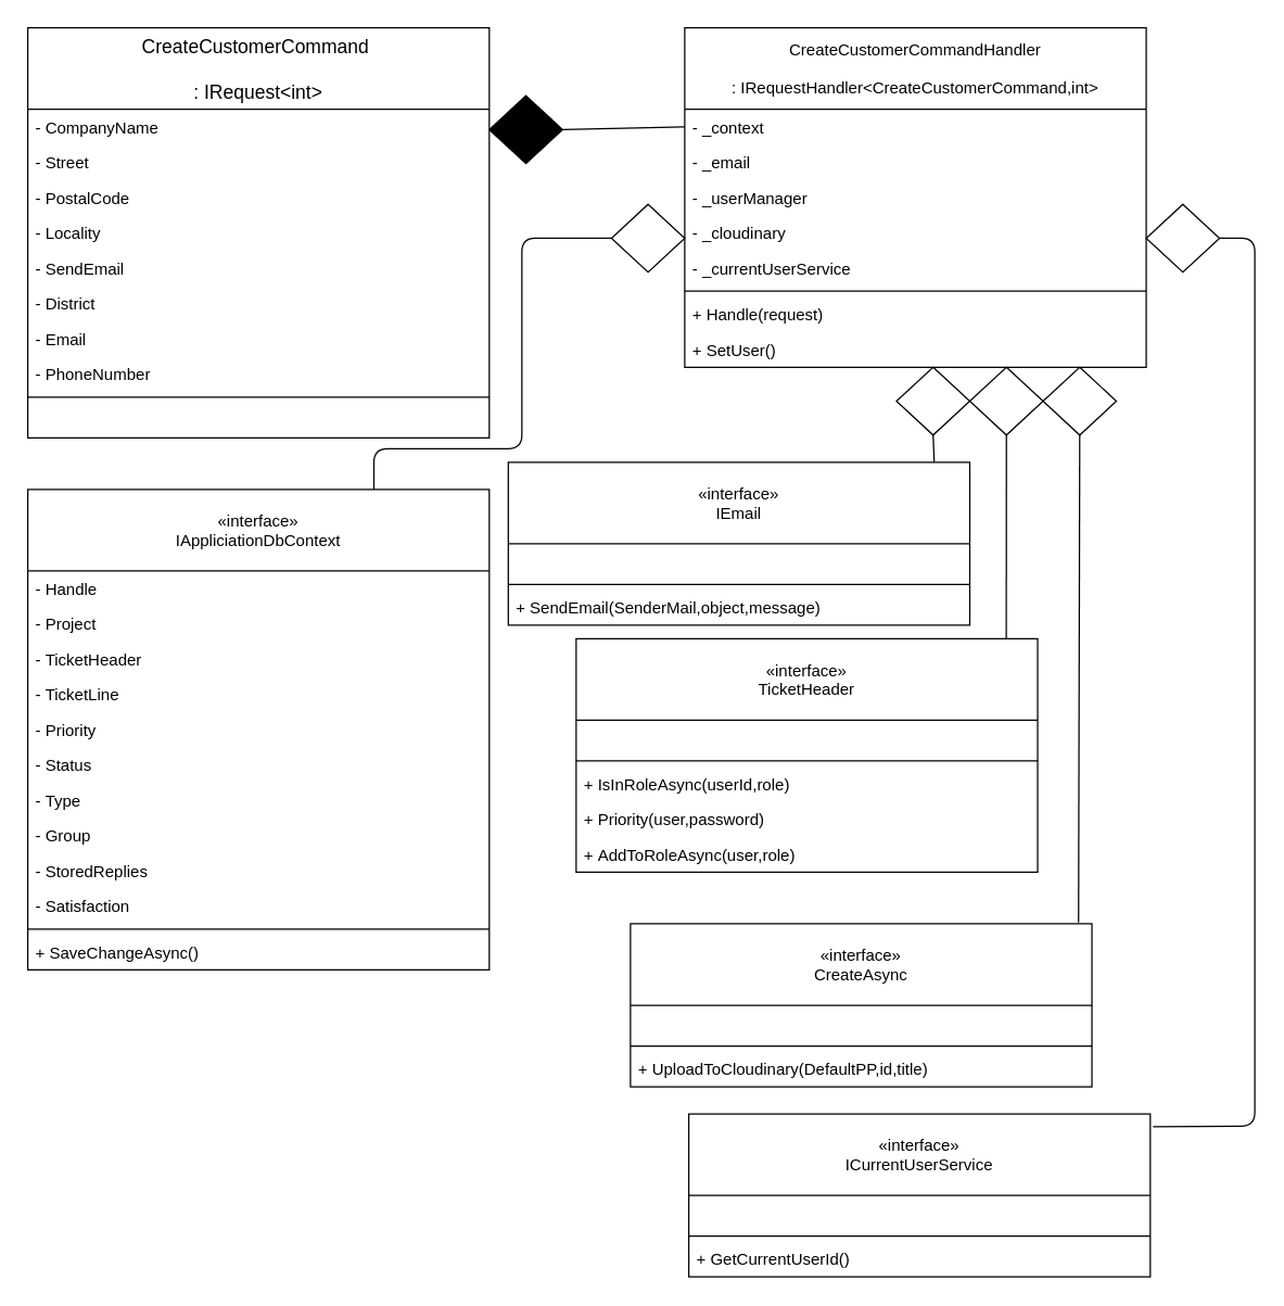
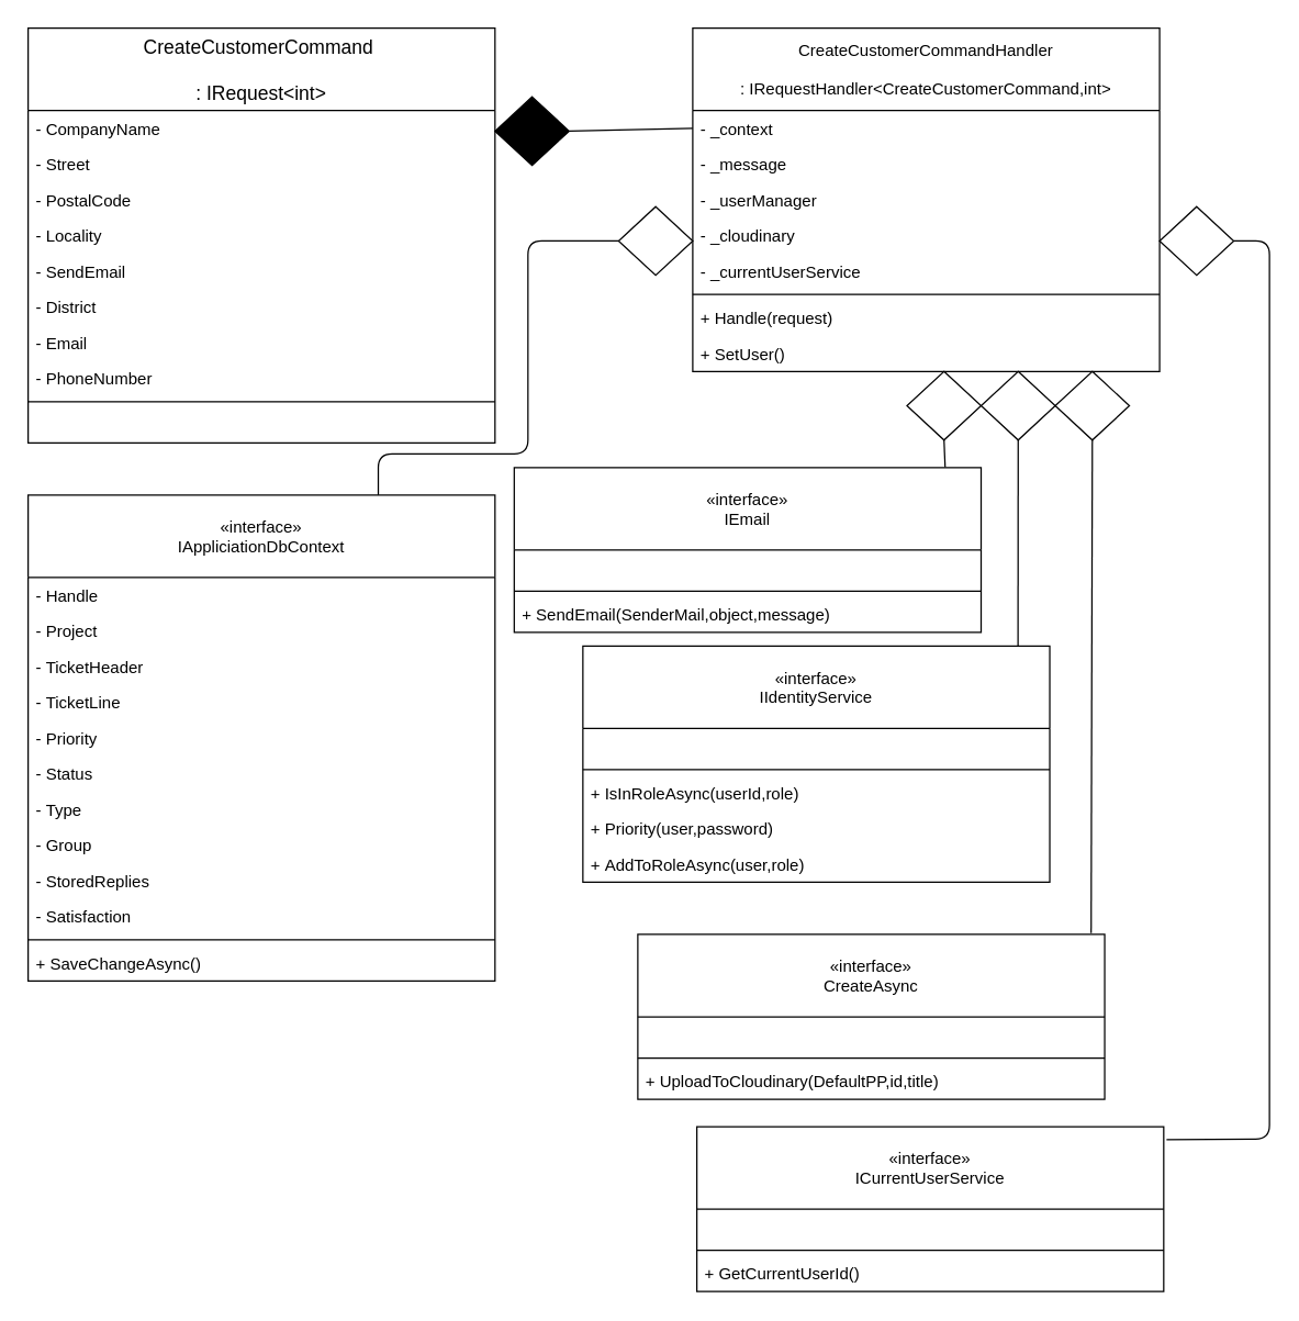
  <mxCell id="0" />
  <mxCell id="1" parent="0" />
  <mxCell id="2" value="CreateCustomerCommand &#10;&#10;: IRequest&lt;int&gt;" style="swimlane;fontStyle=0;childLayout=stackLayout;horizontal=1;startSize=60;horizontalStack=0;resizeParent=1;resizeParentMax=0;resizeLast=0;collapsible=1;marginBottom=0;align=center;fontSize=14;" parent="1" vertex="1"><mxGeometry x="20" y="20" width="340" height="302" as="geometry" /></mxCell>
  <mxCell id="3" value="- CompanyName" style="text;strokeColor=none;fillColor=none;align=left;verticalAlign=top;spacingLeft=4;spacingRight=4;overflow=hidden;rotatable=0;points=[[0,0.5],[1,0.5]];portConstraint=eastwest;" parent="2" vertex="1"><mxGeometry y="60" width="340" height="26" as="geometry" /></mxCell>
  <mxCell id="4" value="- Street" style="text;strokeColor=none;fillColor=none;align=left;verticalAlign=top;spacingLeft=4;spacingRight=4;overflow=hidden;rotatable=0;points=[[0,0.5],[1,0.5]];portConstraint=eastwest;" parent="2" vertex="1"><mxGeometry y="86" width="340" height="26" as="geometry" /></mxCell>
  <mxCell id="5" value="- PostalCode" style="text;strokeColor=none;fillColor=none;align=left;verticalAlign=top;spacingLeft=4;spacingRight=4;overflow=hidden;rotatable=0;points=[[0,0.5],[1,0.5]];portConstraint=eastwest;" parent="2" vertex="1"><mxGeometry y="112" width="340" height="26" as="geometry" /></mxCell>
  <mxCell id="6" value="- Locality" style="text;strokeColor=none;fillColor=none;align=left;verticalAlign=top;spacingLeft=4;spacingRight=4;overflow=hidden;rotatable=0;points=[[0,0.5],[1,0.5]];portConstraint=eastwest;" parent="2" vertex="1"><mxGeometry y="138" width="340" height="26" as="geometry" /></mxCell>
  <mxCell id="7" value="- SendEmail" style="text;strokeColor=none;fillColor=none;align=left;verticalAlign=top;spacingLeft=4;spacingRight=4;overflow=hidden;rotatable=0;points=[[0,0.5],[1,0.5]];portConstraint=eastwest;" parent="2" vertex="1"><mxGeometry y="164" width="340" height="26" as="geometry" /></mxCell>
  <mxCell id="8" value="- District" style="text;strokeColor=none;fillColor=none;align=left;verticalAlign=top;spacingLeft=4;spacingRight=4;overflow=hidden;rotatable=0;points=[[0,0.5],[1,0.5]];portConstraint=eastwest;" parent="2" vertex="1"><mxGeometry y="190" width="340" height="26" as="geometry" /></mxCell>
  <mxCell id="9" value="- Email" style="text;strokeColor=none;fillColor=none;align=left;verticalAlign=top;spacingLeft=4;spacingRight=4;overflow=hidden;rotatable=0;points=[[0,0.5],[1,0.5]];portConstraint=eastwest;" parent="2" vertex="1"><mxGeometry y="216" width="340" height="26" as="geometry" /></mxCell>
  <mxCell id="10" value="- PhoneNumber" style="text;strokeColor=none;fillColor=none;align=left;verticalAlign=top;spacingLeft=4;spacingRight=4;overflow=hidden;rotatable=0;points=[[0,0.5],[1,0.5]];portConstraint=eastwest;" parent="2" vertex="1"><mxGeometry y="242" width="340" height="26" as="geometry" /></mxCell>
  <mxCell id="11" value="" style="line;strokeWidth=1;fillColor=none;align=left;verticalAlign=middle;spacingTop=-1;spacingLeft=3;spacingRight=3;rotatable=0;labelPosition=right;points=[];portConstraint=eastwest;" parent="2" vertex="1"><mxGeometry y="268" width="340" height="8" as="geometry" /></mxCell>
  <mxCell id="12" value=" " style="text;strokeColor=none;fillColor=none;align=left;verticalAlign=top;spacingLeft=4;spacingRight=4;overflow=hidden;rotatable=0;points=[[0,0.5],[1,0.5]];portConstraint=eastwest;" parent="2" vertex="1"><mxGeometry y="276" width="340" height="26" as="geometry" /></mxCell>
  <mxCell id="13" value="CreateCustomerCommandHandler&#10;&#10;: IRequestHandler&lt;CreateCustomerCommand,int&gt;" style="swimlane;fontStyle=0;childLayout=stackLayout;horizontal=1;startSize=60;fillColor=none;horizontalStack=0;resizeParent=1;resizeParentMax=0;resizeLast=0;collapsible=1;marginBottom=0;" parent="1" vertex="1"><mxGeometry x="504" y="20" width="340" height="250" as="geometry" /></mxCell>
  <mxCell id="14" value="- _context" style="text;strokeColor=none;fillColor=none;align=left;verticalAlign=top;spacingLeft=4;spacingRight=4;overflow=hidden;rotatable=0;points=[[0,0.5],[1,0.5]];portConstraint=eastwest;" parent="13" vertex="1"><mxGeometry y="60" width="340" height="26" as="geometry" /></mxCell>
- <mxCell id="15" value="- _email" style="text;strokeColor=none;fillColor=none;align=left;verticalAlign=top;spacingLeft=4;spacingRight=4;overflow=hidden;rotatable=0;points=[[0,0.5],[1,0.5]];portConstraint=eastwest;" parent="13" vertex="1"><mxGeometry y="86" width="340" height="26" as="geometry" /></mxCell>
+ <mxCell id="15" value="- _message" style="text;strokeColor=none;fillColor=none;align=left;verticalAlign=top;spacingLeft=4;spacingRight=4;overflow=hidden;rotatable=0;points=[[0,0.5],[1,0.5]];portConstraint=eastwest;" parent="13" vertex="1"><mxGeometry y="86" width="340" height="26" as="geometry" /></mxCell>
  <mxCell id="16" value="- _userManager" style="text;strokeColor=none;fillColor=none;align=left;verticalAlign=top;spacingLeft=4;spacingRight=4;overflow=hidden;rotatable=0;points=[[0,0.5],[1,0.5]];portConstraint=eastwest;" parent="13" vertex="1"><mxGeometry y="112" width="340" height="26" as="geometry" /></mxCell>
  <mxCell id="17" value="- _cloudinary" style="text;strokeColor=none;fillColor=none;align=left;verticalAlign=top;spacingLeft=4;spacingRight=4;overflow=hidden;rotatable=0;points=[[0,0.5],[1,0.5]];portConstraint=eastwest;" parent="13" vertex="1"><mxGeometry y="138" width="340" height="26" as="geometry" /></mxCell>
  <mxCell id="18" value="- _currentUserService" style="text;strokeColor=none;fillColor=none;align=left;verticalAlign=top;spacingLeft=4;spacingRight=4;overflow=hidden;rotatable=0;points=[[0,0.5],[1,0.5]];portConstraint=eastwest;" parent="13" vertex="1"><mxGeometry y="164" width="340" height="26" as="geometry" /></mxCell>
  <mxCell id="19" value="" style="line;strokeWidth=1;fillColor=none;align=left;verticalAlign=middle;spacingTop=-1;spacingLeft=3;spacingRight=3;rotatable=0;labelPosition=right;points=[];portConstraint=eastwest;" parent="13" vertex="1"><mxGeometry y="190" width="340" height="8" as="geometry" /></mxCell>
  <mxCell id="20" value="+ Handle(request)" style="text;strokeColor=none;fillColor=none;align=left;verticalAlign=top;spacingLeft=4;spacingRight=4;overflow=hidden;rotatable=0;points=[[0,0.5],[1,0.5]];portConstraint=eastwest;" parent="13" vertex="1"><mxGeometry y="198" width="340" height="26" as="geometry" /></mxCell>
  <mxCell id="21" value="+ SetUser()" style="text;strokeColor=none;fillColor=none;align=left;verticalAlign=top;spacingLeft=4;spacingRight=4;overflow=hidden;rotatable=0;points=[[0,0.5],[1,0.5]];portConstraint=eastwest;" parent="13" vertex="1"><mxGeometry y="224" width="340" height="26" as="geometry" /></mxCell>
  <mxCell id="22" value="" style="endArrow=none;html=1;entryX=0;entryY=0.5;entryDx=0;entryDy=0;exitX=1;exitY=0.5;exitDx=0;exitDy=0;exitPerimeter=0;" parent="1" source="23" target="14" edge="1"><mxGeometry width="50" height="50" relative="1" as="geometry"><mxPoint x="414" y="93" as="sourcePoint" /><mxPoint x="544" y="350" as="targetPoint" /></mxGeometry></mxCell>
  <mxCell id="23" value="" style="strokeWidth=1;html=1;shape=mxgraph.flowchart.decision;whiteSpace=wrap;fillColor=#000000;" parent="1" vertex="1"><mxGeometry x="360" y="70" width="54" height="50" as="geometry" /></mxCell>
  <mxCell id="24" value="" style="endArrow=none;html=1;entryX=0.75;entryY=0;entryDx=0;entryDy=0;exitX=0;exitY=0.5;exitDx=0;exitDy=0;exitPerimeter=0;" parent="1" source="25" target="34" edge="1"><mxGeometry width="50" height="50" relative="1" as="geometry"><mxPoint x="414" y="193" as="sourcePoint" /><mxPoint x="350" y="410" as="targetPoint" /><Array as="points"><mxPoint x="384" y="175" /><mxPoint x="384" y="330" /><mxPoint x="275" y="330" /></Array></mxGeometry></mxCell>
  <mxCell id="25" value="" style="strokeWidth=1;html=1;shape=mxgraph.flowchart.decision;whiteSpace=wrap;" parent="1" vertex="1"><mxGeometry x="450" y="150" width="54" height="50" as="geometry" /></mxCell>
  <mxCell id="26" value="" style="endArrow=none;html=1;entryX=0.923;entryY=-0.002;entryDx=0;entryDy=0;exitX=0.5;exitY=1;exitDx=0;exitDy=0;exitPerimeter=0;entryPerimeter=0;" parent="1" source="27" target="47" edge="1"><mxGeometry width="50" height="50" relative="1" as="geometry"><mxPoint x="578" y="227" as="sourcePoint" /><mxPoint x="898" y="344" as="targetPoint" /></mxGeometry></mxCell>
  <mxCell id="27" value="" style="strokeWidth=1;html=1;shape=mxgraph.flowchart.decision;whiteSpace=wrap;" parent="1" vertex="1"><mxGeometry x="660" y="270" width="54" height="50" as="geometry" /></mxCell>
  <mxCell id="28" value="" style="endArrow=none;html=1;entryX=0.932;entryY=0;entryDx=0;entryDy=0;exitX=0.5;exitY=1;exitDx=0;exitDy=0;exitPerimeter=0;entryPerimeter=0;" parent="1" source="29" target="51" edge="1"><mxGeometry width="50" height="50" relative="1" as="geometry"><mxPoint x="632" y="227" as="sourcePoint" /><mxPoint x="798" y="320" as="targetPoint" /></mxGeometry></mxCell>
  <mxCell id="29" value="" style="strokeWidth=1;html=1;shape=mxgraph.flowchart.decision;whiteSpace=wrap;" parent="1" vertex="1"><mxGeometry x="714" y="270" width="54" height="50" as="geometry" /></mxCell>
  <mxCell id="30" value="" style="strokeWidth=1;html=1;shape=mxgraph.flowchart.decision;whiteSpace=wrap;" parent="1" vertex="1"><mxGeometry x="768" y="270" width="54" height="50" as="geometry" /></mxCell>
  <mxCell id="31" value="" style="endArrow=none;html=1;exitX=0.5;exitY=1;exitDx=0;exitDy=0;exitPerimeter=0;entryX=0.971;entryY=-0.008;entryDx=0;entryDy=0;entryPerimeter=0;" parent="1" source="30" target="61" edge="1"><mxGeometry width="50" height="50" relative="1" as="geometry"><mxPoint x="656" y="226" as="sourcePoint" /><mxPoint x="795" y="540" as="targetPoint" /></mxGeometry></mxCell>
  <mxCell id="32" value="" style="endArrow=none;html=1;exitX=1;exitY=0.5;exitDx=0;exitDy=0;exitPerimeter=0;entryX=1.006;entryY=0.079;entryDx=0;entryDy=0;entryPerimeter=0;" parent="1" source="33" target="57" edge="1"><mxGeometry width="50" height="50" relative="1" as="geometry"><mxPoint x="710" y="342.69" as="sourcePoint" /><mxPoint x="848.14" y="670.002" as="targetPoint" /><Array as="points"><mxPoint x="924" y="175" /><mxPoint x="924" y="829" /></Array></mxGeometry></mxCell>
  <mxCell id="33" value="" style="strokeWidth=1;html=1;shape=mxgraph.flowchart.decision;whiteSpace=wrap;" parent="1" vertex="1"><mxGeometry x="844" y="150" width="54" height="50" as="geometry" /></mxCell>
  <mxCell id="34" value="«interface»&#10;IAppliciationDbContext" style="swimlane;fontStyle=0;childLayout=stackLayout;horizontal=1;startSize=60;fillColor=none;horizontalStack=0;resizeParent=1;resizeParentMax=0;resizeLast=0;collapsible=1;marginBottom=0;" parent="1" vertex="1"><mxGeometry x="20" y="360" width="340" height="354" as="geometry" /></mxCell>
  <mxCell id="35" value="- Handle" style="text;strokeColor=none;fillColor=none;align=left;verticalAlign=top;spacingLeft=4;spacingRight=4;overflow=hidden;rotatable=0;points=[[0,0.5],[1,0.5]];portConstraint=eastwest;" parent="34" vertex="1"><mxGeometry y="60" width="340" height="26" as="geometry" /></mxCell>
  <mxCell id="36" value="- Project" style="text;strokeColor=none;fillColor=none;align=left;verticalAlign=top;spacingLeft=4;spacingRight=4;overflow=hidden;rotatable=0;points=[[0,0.5],[1,0.5]];portConstraint=eastwest;" parent="34" vertex="1"><mxGeometry y="86" width="340" height="26" as="geometry" /></mxCell>
  <mxCell id="37" value="- TicketHeader" style="text;strokeColor=none;fillColor=none;align=left;verticalAlign=top;spacingLeft=4;spacingRight=4;overflow=hidden;rotatable=0;points=[[0,0.5],[1,0.5]];portConstraint=eastwest;" parent="34" vertex="1"><mxGeometry y="112" width="340" height="26" as="geometry" /></mxCell>
  <mxCell id="38" value="- TicketLine" style="text;strokeColor=none;fillColor=none;align=left;verticalAlign=top;spacingLeft=4;spacingRight=4;overflow=hidden;rotatable=0;points=[[0,0.5],[1,0.5]];portConstraint=eastwest;" parent="34" vertex="1"><mxGeometry y="138" width="340" height="26" as="geometry" /></mxCell>
  <mxCell id="39" value="- Priority" style="text;strokeColor=none;fillColor=none;align=left;verticalAlign=top;spacingLeft=4;spacingRight=4;overflow=hidden;rotatable=0;points=[[0,0.5],[1,0.5]];portConstraint=eastwest;" parent="34" vertex="1"><mxGeometry y="164" width="340" height="26" as="geometry" /></mxCell>
  <mxCell id="40" value="- Status" style="text;strokeColor=none;fillColor=none;align=left;verticalAlign=top;spacingLeft=4;spacingRight=4;overflow=hidden;rotatable=0;points=[[0,0.5],[1,0.5]];portConstraint=eastwest;" parent="34" vertex="1"><mxGeometry y="190" width="340" height="26" as="geometry" /></mxCell>
  <mxCell id="41" value="- Type" style="text;strokeColor=none;fillColor=none;align=left;verticalAlign=top;spacingLeft=4;spacingRight=4;overflow=hidden;rotatable=0;points=[[0,0.5],[1,0.5]];portConstraint=eastwest;" parent="34" vertex="1"><mxGeometry y="216" width="340" height="26" as="geometry" /></mxCell>
  <mxCell id="42" value="- Group" style="text;strokeColor=none;fillColor=none;align=left;verticalAlign=top;spacingLeft=4;spacingRight=4;overflow=hidden;rotatable=0;points=[[0,0.5],[1,0.5]];portConstraint=eastwest;" parent="34" vertex="1"><mxGeometry y="242" width="340" height="26" as="geometry" /></mxCell>
  <mxCell id="43" value="- StoredReplies" style="text;strokeColor=none;fillColor=none;align=left;verticalAlign=top;spacingLeft=4;spacingRight=4;overflow=hidden;rotatable=0;points=[[0,0.5],[1,0.5]];portConstraint=eastwest;" parent="34" vertex="1"><mxGeometry y="268" width="340" height="26" as="geometry" /></mxCell>
  <mxCell id="44" value="- Satisfaction" style="text;strokeColor=none;fillColor=none;align=left;verticalAlign=top;spacingLeft=4;spacingRight=4;overflow=hidden;rotatable=0;points=[[0,0.5],[1,0.5]];portConstraint=eastwest;" parent="34" vertex="1"><mxGeometry y="294" width="340" height="26" as="geometry" /></mxCell>
  <mxCell id="45" value="" style="line;strokeWidth=1;fillColor=none;align=left;verticalAlign=middle;spacingTop=-1;spacingLeft=3;spacingRight=3;rotatable=0;labelPosition=right;points=[];portConstraint=eastwest;" parent="34" vertex="1"><mxGeometry y="320" width="340" height="8" as="geometry" /></mxCell>
  <mxCell id="46" value="+ SaveChangeAsync()" style="text;strokeColor=none;fillColor=none;align=left;verticalAlign=top;spacingLeft=4;spacingRight=4;overflow=hidden;rotatable=0;points=[[0,0.5],[1,0.5]];portConstraint=eastwest;" parent="34" vertex="1"><mxGeometry y="328" width="340" height="26" as="geometry" /></mxCell>
  <mxCell id="47" value="«interface»&#10;IEmail" style="swimlane;fontStyle=0;childLayout=stackLayout;horizontal=1;startSize=60;fillColor=none;horizontalStack=0;resizeParent=1;resizeParentMax=0;resizeLast=0;collapsible=1;marginBottom=0;" parent="1" vertex="1"><mxGeometry x="374" y="340" width="340" height="120" as="geometry" /></mxCell>
  <mxCell id="48" value=" " style="text;strokeColor=none;fillColor=none;align=left;verticalAlign=top;spacingLeft=4;spacingRight=4;overflow=hidden;rotatable=0;points=[[0,0.5],[1,0.5]];portConstraint=eastwest;" parent="47" vertex="1"><mxGeometry y="60" width="340" height="26" as="geometry" /></mxCell>
  <mxCell id="49" value="" style="line;strokeWidth=1;fillColor=none;align=left;verticalAlign=middle;spacingTop=-1;spacingLeft=3;spacingRight=3;rotatable=0;labelPosition=right;points=[];portConstraint=eastwest;" parent="47" vertex="1"><mxGeometry y="86" width="340" height="8" as="geometry" /></mxCell>
  <mxCell id="50" value="+ SendEmail(SenderMail,object,message)" style="text;strokeColor=none;fillColor=none;align=left;verticalAlign=top;spacingLeft=4;spacingRight=4;overflow=hidden;rotatable=0;points=[[0,0.5],[1,0.5]];portConstraint=eastwest;" parent="47" vertex="1"><mxGeometry y="94" width="340" height="26" as="geometry" /></mxCell>
- <mxCell id="51" value="«interface»&#10;TicketHeader" style="swimlane;fontStyle=0;childLayout=stackLayout;horizontal=1;startSize=60;fillColor=none;horizontalStack=0;resizeParent=1;resizeParentMax=0;resizeLast=0;collapsible=1;marginBottom=0;" parent="1" vertex="1"><mxGeometry x="424" y="470" width="340" height="172" as="geometry" /></mxCell>
+ <mxCell id="51" value="«interface»&#10;IIdentityService" style="swimlane;fontStyle=0;childLayout=stackLayout;horizontal=1;startSize=60;fillColor=none;horizontalStack=0;resizeParent=1;resizeParentMax=0;resizeLast=0;collapsible=1;marginBottom=0;" parent="1" vertex="1"><mxGeometry x="424" y="470" width="340" height="172" as="geometry" /></mxCell>
  <mxCell id="52" value=" " style="text;strokeColor=none;fillColor=none;align=left;verticalAlign=top;spacingLeft=4;spacingRight=4;overflow=hidden;rotatable=0;points=[[0,0.5],[1,0.5]];portConstraint=eastwest;" parent="51" vertex="1"><mxGeometry y="60" width="340" height="26" as="geometry" /></mxCell>
  <mxCell id="53" value="" style="line;strokeWidth=1;fillColor=none;align=left;verticalAlign=middle;spacingTop=-1;spacingLeft=3;spacingRight=3;rotatable=0;labelPosition=right;points=[];portConstraint=eastwest;" parent="51" vertex="1"><mxGeometry y="86" width="340" height="8" as="geometry" /></mxCell>
  <mxCell id="54" value="+ IsInRoleAsync(userId,role)" style="text;strokeColor=none;fillColor=none;align=left;verticalAlign=top;spacingLeft=4;spacingRight=4;overflow=hidden;rotatable=0;points=[[0,0.5],[1,0.5]];portConstraint=eastwest;" parent="51" vertex="1"><mxGeometry y="94" width="340" height="26" as="geometry" /></mxCell>
  <mxCell id="55" value="+ Priority(user,password)" style="text;strokeColor=none;fillColor=none;align=left;verticalAlign=top;spacingLeft=4;spacingRight=4;overflow=hidden;rotatable=0;points=[[0,0.5],[1,0.5]];portConstraint=eastwest;" parent="51" vertex="1"><mxGeometry y="120" width="340" height="26" as="geometry" /></mxCell>
  <mxCell id="56" value="+ AddToRoleAsync(user,role)" style="text;strokeColor=none;fillColor=none;align=left;verticalAlign=top;spacingLeft=4;spacingRight=4;overflow=hidden;rotatable=0;points=[[0,0.5],[1,0.5]];portConstraint=eastwest;" parent="51" vertex="1"><mxGeometry y="146" width="340" height="26" as="geometry" /></mxCell>
  <mxCell id="57" value="«interface»&#10;ICurrentUserService" style="swimlane;fontStyle=0;childLayout=stackLayout;horizontal=1;startSize=60;fillColor=none;horizontalStack=0;resizeParent=1;resizeParentMax=0;resizeLast=0;collapsible=1;marginBottom=0;" parent="1" vertex="1"><mxGeometry x="507" y="820" width="340" height="120" as="geometry" /></mxCell>
  <mxCell id="58" value=" " style="text;strokeColor=none;fillColor=none;align=left;verticalAlign=top;spacingLeft=4;spacingRight=4;overflow=hidden;rotatable=0;points=[[0,0.5],[1,0.5]];portConstraint=eastwest;" parent="57" vertex="1"><mxGeometry y="60" width="340" height="26" as="geometry" /></mxCell>
  <mxCell id="59" value="" style="line;strokeWidth=1;fillColor=none;align=left;verticalAlign=middle;spacingTop=-1;spacingLeft=3;spacingRight=3;rotatable=0;labelPosition=right;points=[];portConstraint=eastwest;" parent="57" vertex="1"><mxGeometry y="86" width="340" height="8" as="geometry" /></mxCell>
  <mxCell id="60" value="+ GetCurrentUserId()" style="text;strokeColor=none;fillColor=none;align=left;verticalAlign=top;spacingLeft=4;spacingRight=4;overflow=hidden;rotatable=0;points=[[0,0.5],[1,0.5]];portConstraint=eastwest;" parent="57" vertex="1"><mxGeometry y="94" width="340" height="26" as="geometry" /></mxCell>
  <mxCell id="61" value="«interface»&#10;CreateAsync" style="swimlane;fontStyle=0;childLayout=stackLayout;horizontal=1;startSize=60;fillColor=none;horizontalStack=0;resizeParent=1;resizeParentMax=0;resizeLast=0;collapsible=1;marginBottom=0;" parent="1" vertex="1"><mxGeometry x="464" y="680" width="340" height="120" as="geometry" /></mxCell>
  <mxCell id="62" value=" " style="text;strokeColor=none;fillColor=none;align=left;verticalAlign=top;spacingLeft=4;spacingRight=4;overflow=hidden;rotatable=0;points=[[0,0.5],[1,0.5]];portConstraint=eastwest;" parent="61" vertex="1"><mxGeometry y="60" width="340" height="26" as="geometry" /></mxCell>
  <mxCell id="63" value="" style="line;strokeWidth=1;fillColor=none;align=left;verticalAlign=middle;spacingTop=-1;spacingLeft=3;spacingRight=3;rotatable=0;labelPosition=right;points=[];portConstraint=eastwest;" parent="61" vertex="1"><mxGeometry y="86" width="340" height="8" as="geometry" /></mxCell>
  <mxCell id="64" value="+ UploadToCloudinary(DefaultPP,id,title)" style="text;strokeColor=none;fillColor=none;align=left;verticalAlign=top;spacingLeft=4;spacingRight=4;overflow=hidden;rotatable=0;points=[[0,0.5],[1,0.5]];portConstraint=eastwest;" parent="61" vertex="1"><mxGeometry y="94" width="340" height="26" as="geometry" /></mxCell>
